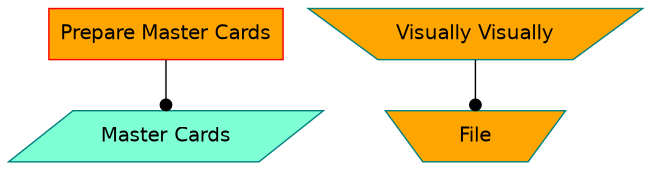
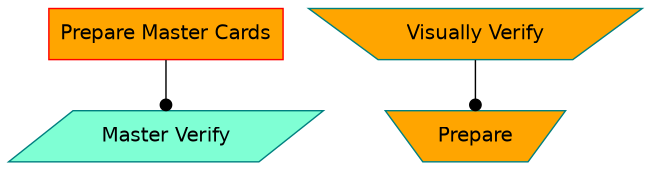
  digraph {
    node [color=teal fillcolor=orange fontname=Helvetica shape=invtrapezium style=filled]
    edge [arrowhead=dot fontname=Helvetica]
    n1 [color=red label="Prepare Master Cards" shape=box]
-   n2 [fillcolor=aquamarine label="Master Cards" shape=parallelogram]
-   n3 [label="Visually Visually"]
-   n4 [label=File]
+   n2 [fillcolor=aquamarine label="Master Verify" shape=parallelogram]
+   n3 [label="Visually Verify"]
+   n4 [label=Prepare]
    n1 -> n2
    n3 -> n4
  }
